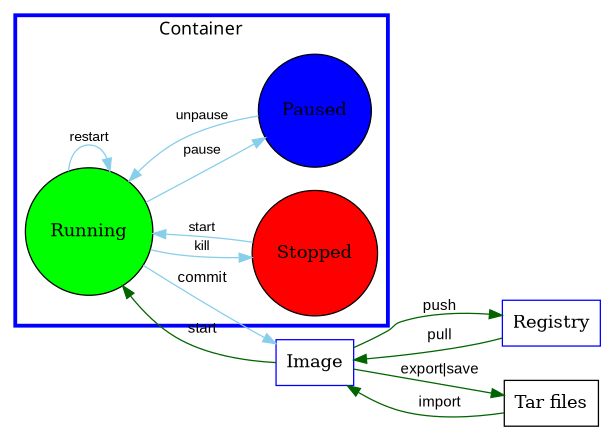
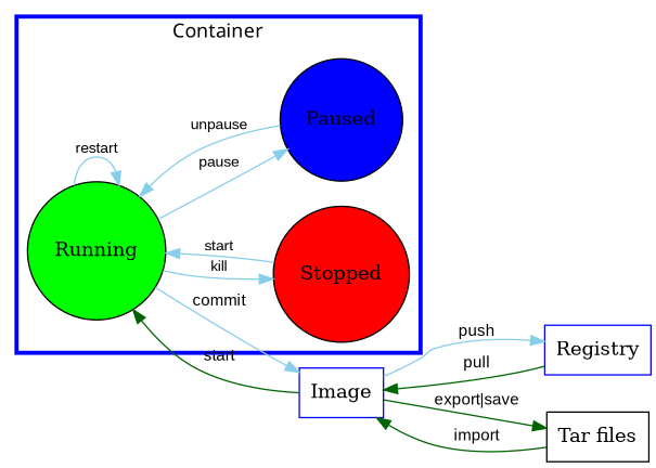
  digraph {
    compound=true
    fontname="Microsoft YaHei"
    fontsize=14
    penwidth=3
    rankdir=LR
    node [shape=circle]
    edge [color=skyblue fontname=Arial fontsize=12]
    n1 [fillcolor=green label=Running style=filled]
    n2 [fillcolor=red label=Stopped style=filled]
    n3 [fillcolor=blue label=Paused style=filled]
    n4 [color=blue label=Image shape=record]
    n5 [color=blue label=Registry shape=record]
    n6 [color=black label="Tar files" shape=record]
    subgraph cluster_1 {
      color=blue
      label=Container
      style=bold
      n1
      n2
      n3
    }
    n1 -> n1 [fontsize=11 label=restart]
    n1 -> n2 [fontsize=11 label=kill]
    n1 -> n3 [fontsize=11 label=pause]
    n1 -> n4 [label=commit]
    n2 -> n1 [fontsize=11 label=start]
    n3 -> n1 [fontsize=11 label=unpause]
    n4 -> n1 [color=darkgreen label=start]
-   n4 -> n5 [color=darkgreen label=push]
+   n4 -> n5 [label=push]
    n4 -> n6 [color=darkgreen label="export|save"]
    n5 -> n4 [color=darkgreen label=pull]
    n6 -> n4 [color=darkgreen label=import]
  }
